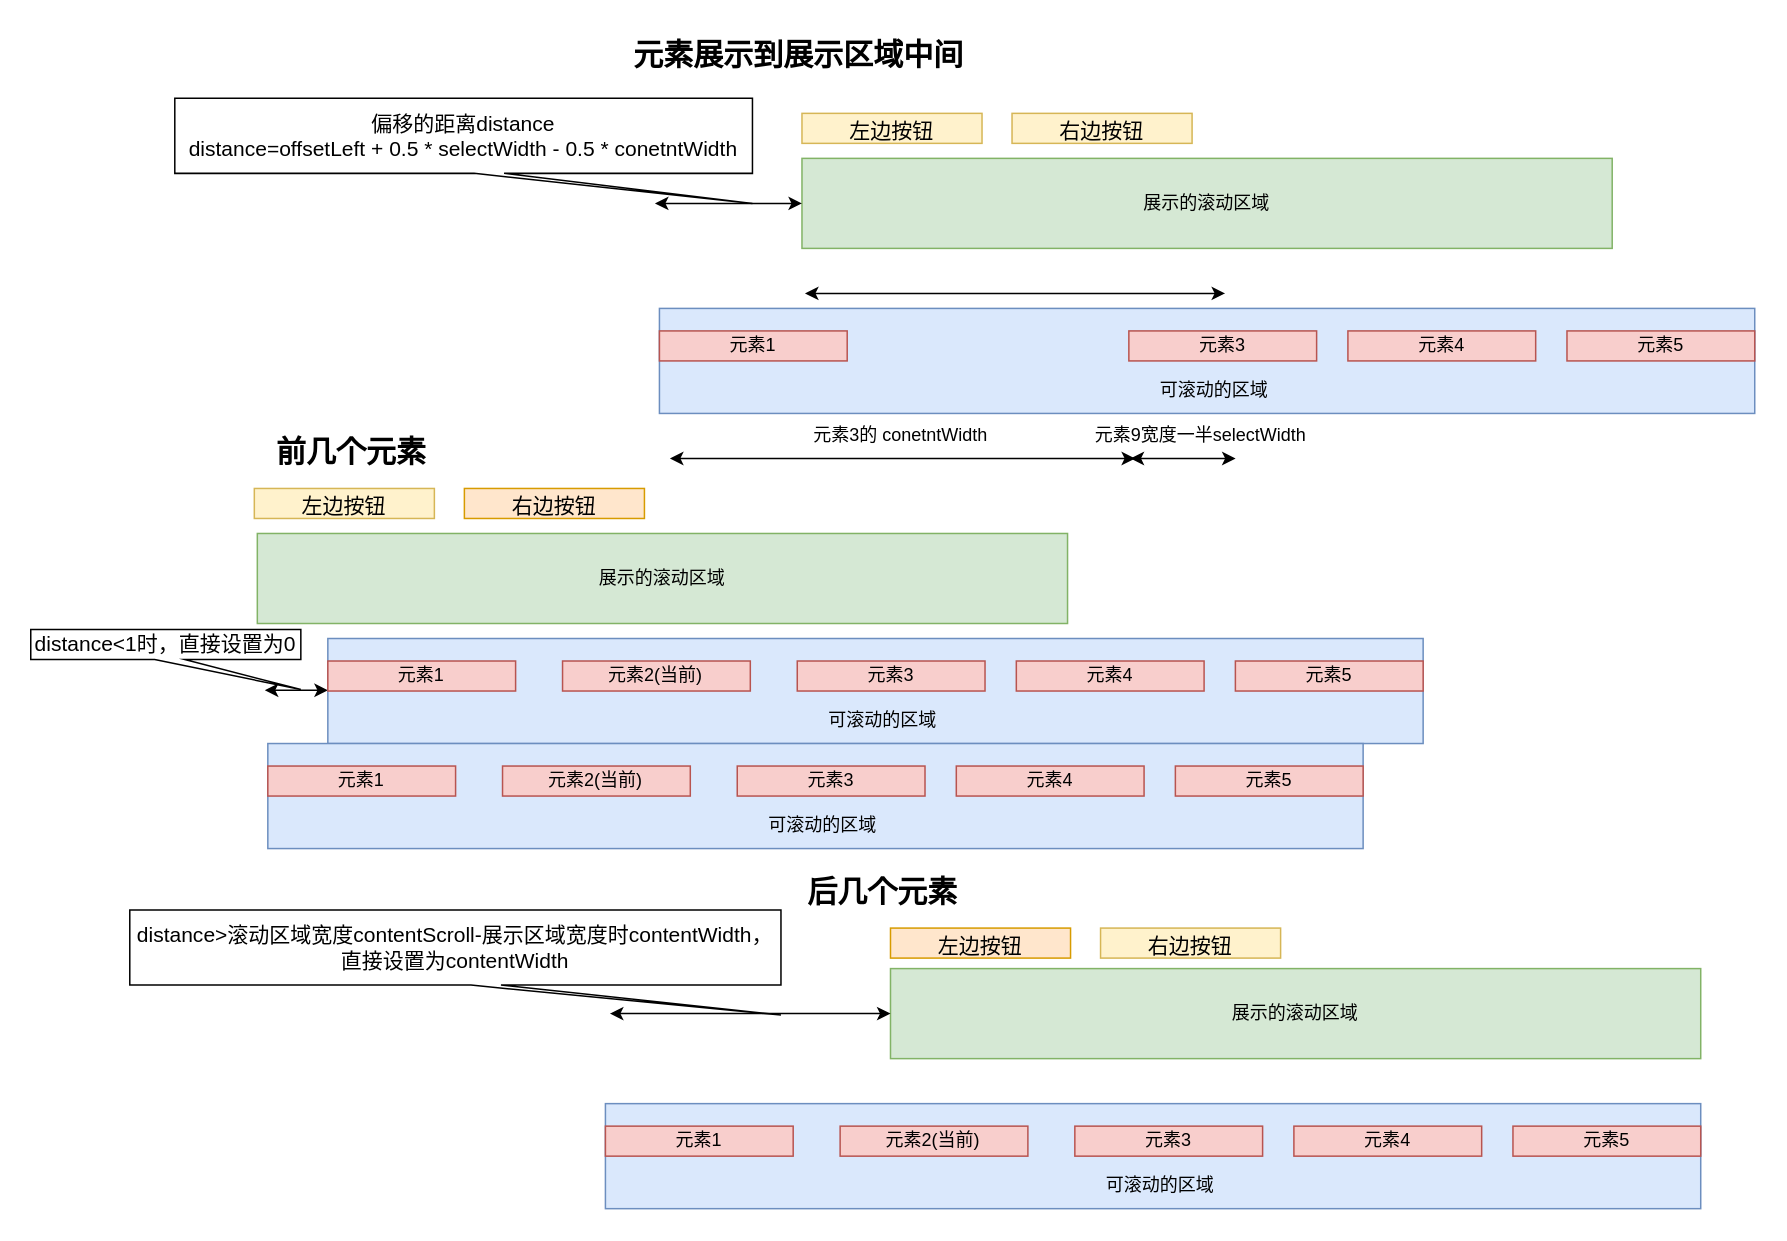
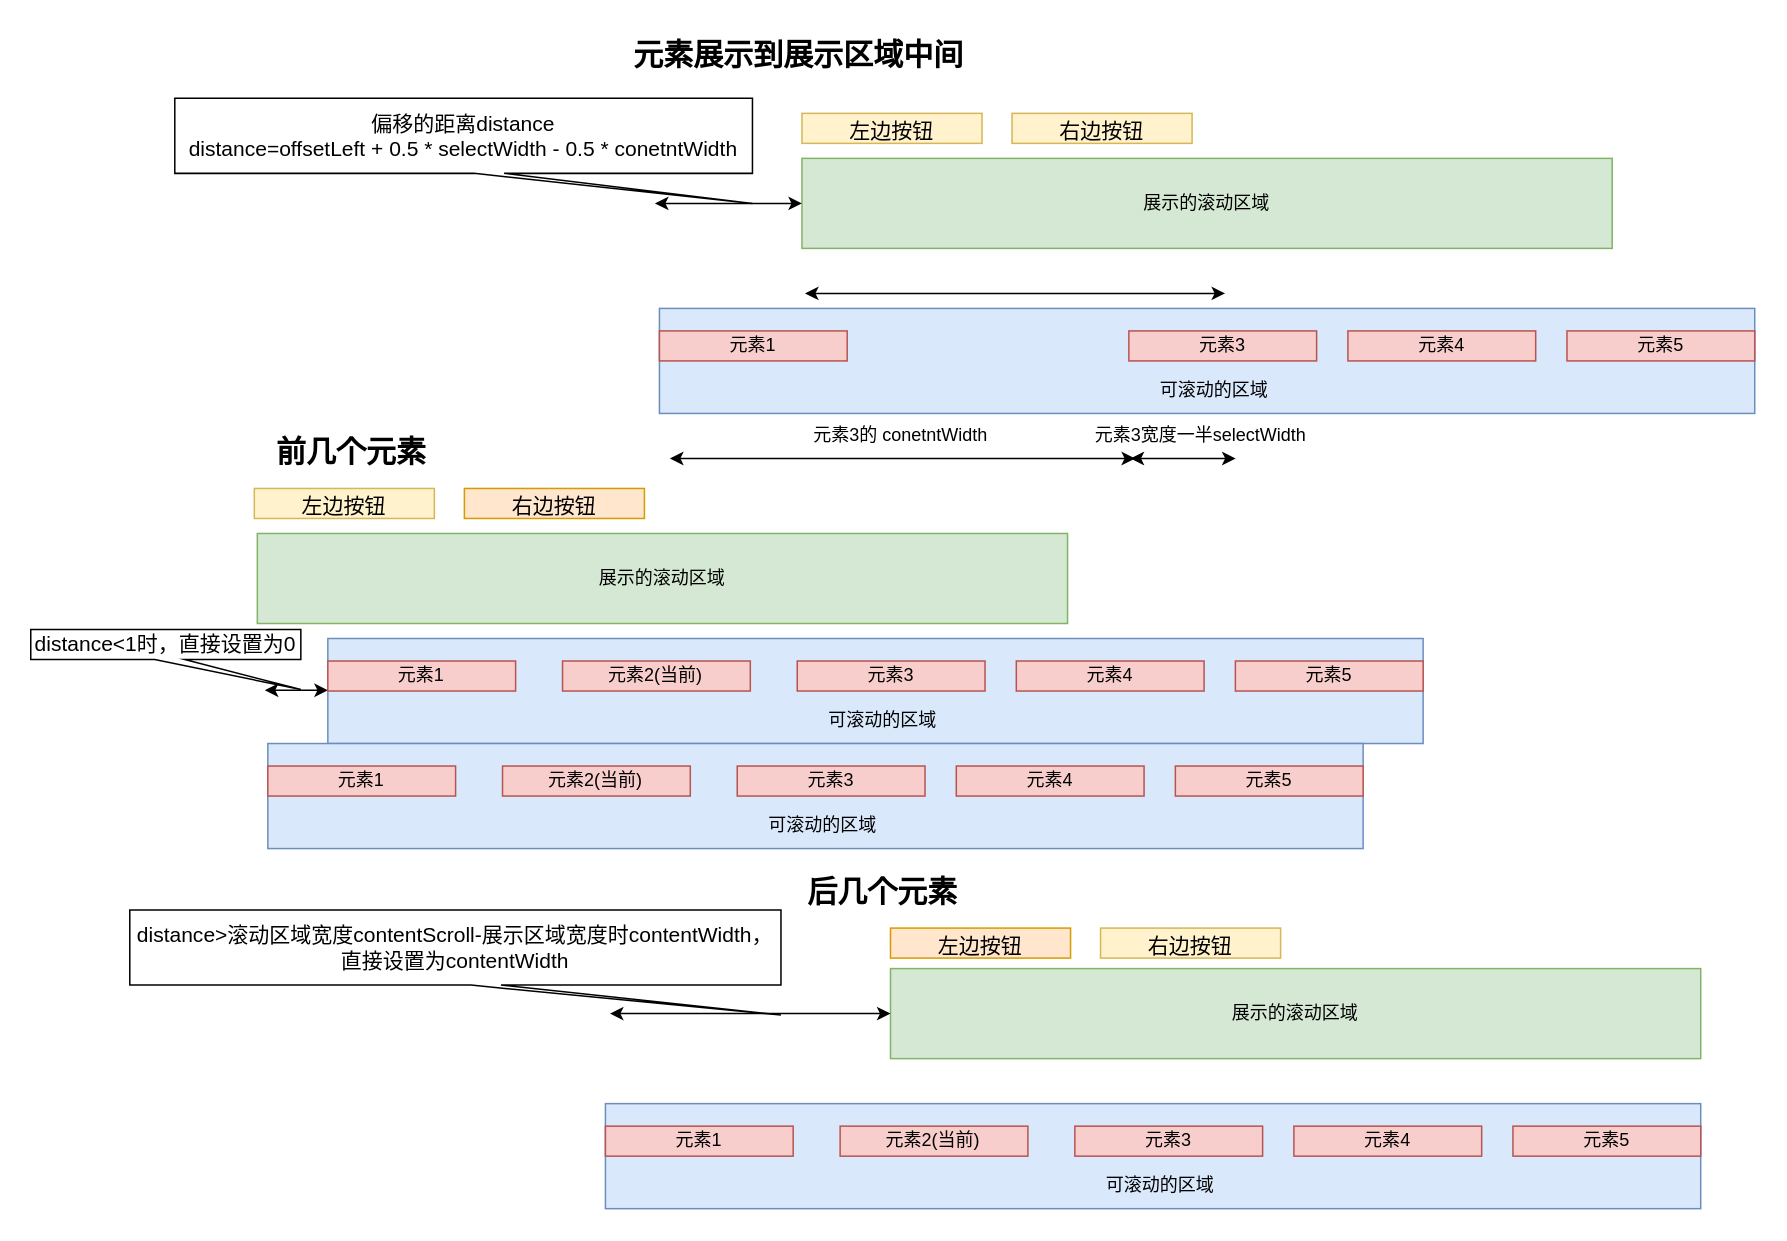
  <mxCell id="0" />
  <mxCell id="1" parent="0" />
  <mxCell id="2" value="展示的滚动区域" style="rounded=0;whiteSpace=wrap;html=1;fillColor=#d5e8d4;strokeColor=#82b366;" parent="1" vertex="1"><mxGeometry x="534" y="105" width="540" height="60" as="geometry" /></mxCell>
  <mxCell id="3" value="" style="group" parent="1" vertex="1" connectable="0"><mxGeometry x="439" y="205" width="730" height="70" as="geometry" /></mxCell>
  <mxCell id="4" value="" style="rounded=0;whiteSpace=wrap;html=1;fillColor=#dae8fc;strokeColor=#6c8ebf;container=1;" parent="3" vertex="1"><mxGeometry width="730" height="70" as="geometry" /></mxCell>
  <mxCell id="5" value="元素1" style="rounded=0;whiteSpace=wrap;html=1;fillColor=#f8cecc;strokeColor=#b85450;" parent="3" vertex="1"><mxGeometry y="15" width="125.143" height="20" as="geometry" /></mxCell>
  <mxCell id="6" value="元素3" style="rounded=0;whiteSpace=wrap;html=1;fillColor=#f8cecc;strokeColor=#b85450;" parent="3" vertex="1"><mxGeometry x="312.857" y="15" width="125.143" height="20" as="geometry" /></mxCell>
  <mxCell id="7" value="元素4" style="rounded=0;whiteSpace=wrap;html=1;fillColor=#f8cecc;strokeColor=#b85450;" parent="3" vertex="1"><mxGeometry x="458.857" y="15" width="125.143" height="20" as="geometry" /></mxCell>
  <mxCell id="8" value="元素5" style="rounded=0;whiteSpace=wrap;html=1;fillColor=#f8cecc;strokeColor=#b85450;" parent="3" vertex="1"><mxGeometry x="604.857" y="15" width="125.143" height="20" as="geometry" /></mxCell>
  <mxCell id="9" style="edgeStyle=none;html=1;fontSize=14;" parent="3" edge="1"><mxGeometry relative="1" as="geometry"><mxPoint x="388.125" y="70" as="sourcePoint" /><mxPoint x="388.125" y="70" as="targetPoint" /></mxGeometry></mxCell>
  <mxCell id="10" value="可滚动的区域" style="text;html=1;strokeColor=none;fillColor=none;align=center;verticalAlign=middle;whiteSpace=wrap;rounded=0;" parent="3" vertex="1"><mxGeometry x="323.286" y="40" width="93.857" height="30" as="geometry" /></mxCell>
  <mxCell id="11" value="&lt;b&gt;&lt;font style=&quot;font-size: 20px;&quot;&gt;元素展示到展示区域中间&lt;/font&gt;&lt;/b&gt;" style="text;html=1;strokeColor=none;fillColor=none;align=center;verticalAlign=middle;whiteSpace=wrap;rounded=0;" parent="1" vertex="1"><mxGeometry x="411" y="20" width="242" height="30" as="geometry" /></mxCell>
  <mxCell id="12" value="&lt;p style=&quot;line-height: 130%;&quot;&gt;&lt;font style=&quot;font-size: 14px;&quot;&gt;左边按钮&lt;/font&gt;&lt;/p&gt;" style="rounded=0;whiteSpace=wrap;html=1;fontSize=20;fillColor=#fff2cc;strokeColor=#d6b656;" parent="1" vertex="1"><mxGeometry x="534" y="75" width="120" height="20" as="geometry" /></mxCell>
  <mxCell id="13" value="&lt;p style=&quot;line-height: 130%;&quot;&gt;&lt;font style=&quot;font-size: 14px;&quot;&gt;右边按钮&lt;/font&gt;&lt;/p&gt;" style="rounded=0;whiteSpace=wrap;html=1;fontSize=20;fillColor=#fff2cc;strokeColor=#d6b656;" parent="1" vertex="1"><mxGeometry x="674" y="75" width="120" height="20" as="geometry" /></mxCell>
  <mxCell id="14" value="展示的滚动区域" style="rounded=0;whiteSpace=wrap;html=1;fillColor=#d5e8d4;strokeColor=#82b366;" parent="1" vertex="1"><mxGeometry x="171" y="355" width="540" height="60" as="geometry" /></mxCell>
  <mxCell id="15" value="&lt;b&gt;&lt;font style=&quot;font-size: 20px;&quot;&gt;前几个元素&lt;/font&gt;&lt;/b&gt;" style="text;html=1;strokeColor=none;fillColor=none;align=center;verticalAlign=middle;whiteSpace=wrap;rounded=0;" parent="1" vertex="1"><mxGeometry x="159" y="285" width="150" height="30" as="geometry" /></mxCell>
  <mxCell id="16" value="&lt;p style=&quot;line-height: 130%;&quot;&gt;&lt;font style=&quot;font-size: 14px;&quot;&gt;左边按钮&lt;/font&gt;&lt;/p&gt;" style="rounded=0;whiteSpace=wrap;html=1;fontSize=20;fillColor=#fff2cc;strokeColor=#d6b656;" parent="1" vertex="1"><mxGeometry x="169" y="325" width="120" height="20" as="geometry" /></mxCell>
  <mxCell id="17" value="&lt;p style=&quot;line-height: 130%;&quot;&gt;&lt;font style=&quot;font-size: 14px;&quot;&gt;右边按钮&lt;/font&gt;&lt;/p&gt;" style="rounded=0;whiteSpace=wrap;html=1;fontSize=20;fillColor=#ffe6cc;strokeColor=#d79b00;" parent="1" vertex="1"><mxGeometry x="309" y="325" width="120" height="20" as="geometry" /></mxCell>
  <mxCell id="18" value="" style="endArrow=classic;startArrow=classic;html=1;fontSize=14;entryX=0;entryY=1;entryDx=0;entryDy=0;" parent="1" edge="1"><mxGeometry width="50" height="50" relative="1" as="geometry"><mxPoint x="176" y="459.5" as="sourcePoint" /><mxPoint x="218" y="459.5" as="targetPoint" /><Array as="points" /></mxGeometry></mxCell>
  <mxCell id="19" value="展示的滚动区域" style="rounded=0;whiteSpace=wrap;html=1;fillColor=#d5e8d4;strokeColor=#82b366;" parent="1" vertex="1"><mxGeometry x="593" y="645" width="540" height="60" as="geometry" /></mxCell>
  <mxCell id="20" value="&lt;b&gt;&lt;font style=&quot;font-size: 20px;&quot;&gt;后几个元素&lt;/font&gt;&lt;/b&gt;" style="text;html=1;strokeColor=none;fillColor=none;align=center;verticalAlign=middle;whiteSpace=wrap;rounded=0;" parent="1" vertex="1"><mxGeometry x="513" y="578" width="150" height="30" as="geometry" /></mxCell>
  <mxCell id="21" value="&lt;p style=&quot;line-height: 130%;&quot;&gt;&lt;font style=&quot;font-size: 14px;&quot;&gt;左边按钮&lt;/font&gt;&lt;/p&gt;" style="rounded=0;whiteSpace=wrap;html=1;fontSize=20;fillColor=#ffe6cc;strokeColor=#d79b00;" parent="1" vertex="1"><mxGeometry x="593" y="618" width="120" height="20" as="geometry" /></mxCell>
  <mxCell id="22" value="&lt;p style=&quot;line-height: 130%;&quot;&gt;&lt;font style=&quot;font-size: 14px;&quot;&gt;右边按钮&lt;/font&gt;&lt;/p&gt;" style="rounded=0;whiteSpace=wrap;html=1;fontSize=20;fillColor=#fff2cc;strokeColor=#d6b656;" parent="1" vertex="1"><mxGeometry x="733" y="618" width="120" height="20" as="geometry" /></mxCell>
  <mxCell id="23" value="" style="endArrow=classic;startArrow=classic;html=1;fontSize=14;entryX=0;entryY=0.5;entryDx=0;entryDy=0;" parent="1" target="19" edge="1"><mxGeometry width="50" height="50" relative="1" as="geometry"><mxPoint x="406" y="675" as="sourcePoint" /><mxPoint x="533" y="648" as="targetPoint" /></mxGeometry></mxCell>
  <mxCell id="24" value="distance&amp;gt;滚动区域宽度contentScroll-展示区域宽度时contentWidth，直接设置为contentWidth" style="shape=callout;whiteSpace=wrap;html=1;perimeter=calloutPerimeter;fontSize=14;direction=east;flipV=0;flipH=1;size=20;position=0.43;position2=0;base=20;" parent="1" vertex="1"><mxGeometry x="86" y="606" width="434" height="70" as="geometry" /></mxCell>
  <mxCell id="25" value="distance&amp;lt;1时，直接设置为0" style="shape=callout;whiteSpace=wrap;html=1;perimeter=calloutPerimeter;fontSize=14;direction=east;flipV=0;flipH=1;size=20;position=0.43;position2=0;base=20;" parent="1" vertex="1"><mxGeometry x="20" y="419" width="180" height="40" as="geometry" /></mxCell>
  <mxCell id="26" value="" style="group" parent="1" vertex="1" connectable="0"><mxGeometry x="218" y="425" width="730" height="70" as="geometry" /></mxCell>
  <mxCell id="27" value="" style="rounded=0;whiteSpace=wrap;html=1;fillColor=#dae8fc;strokeColor=#6c8ebf;container=1;" parent="26" vertex="1"><mxGeometry width="730" height="70" as="geometry" /></mxCell>
  <mxCell id="28" value="元素1" style="rounded=0;whiteSpace=wrap;html=1;fillColor=#f8cecc;strokeColor=#b85450;" parent="26" vertex="1"><mxGeometry y="15" width="125.143" height="20" as="geometry" /></mxCell>
  <mxCell id="29" value="元素3" style="rounded=0;whiteSpace=wrap;html=1;fillColor=#f8cecc;strokeColor=#b85450;" parent="26" vertex="1"><mxGeometry x="312.857" y="15" width="125.143" height="20" as="geometry" /></mxCell>
  <mxCell id="30" value="元素2(当前)" style="rounded=0;whiteSpace=wrap;html=1;fillColor=#f8cecc;strokeColor=#b85450;" parent="26" vertex="1"><mxGeometry x="156.429" y="15" width="125.143" height="20" as="geometry" /></mxCell>
  <mxCell id="31" value="元素4" style="rounded=0;whiteSpace=wrap;html=1;fillColor=#f8cecc;strokeColor=#b85450;" parent="26" vertex="1"><mxGeometry x="458.857" y="15" width="125.143" height="20" as="geometry" /></mxCell>
  <mxCell id="32" value="元素5" style="rounded=0;whiteSpace=wrap;html=1;fillColor=#f8cecc;strokeColor=#b85450;" parent="26" vertex="1"><mxGeometry x="604.857" y="15" width="125.143" height="20" as="geometry" /></mxCell>
  <mxCell id="33" style="edgeStyle=none;html=1;fontSize=14;" parent="26" source="34" target="27" edge="1"><mxGeometry relative="1" as="geometry" /></mxCell>
  <mxCell id="34" value="可滚动的区域" style="text;html=1;strokeColor=none;fillColor=none;align=center;verticalAlign=middle;whiteSpace=wrap;rounded=0;" parent="26" vertex="1"><mxGeometry x="323.286" y="40" width="93.857" height="30" as="geometry" /></mxCell>
  <mxCell id="35" value="" style="group" parent="26" vertex="1" connectable="0"><mxGeometry x="-40" y="70" width="730" height="70" as="geometry" /></mxCell>
  <mxCell id="36" value="" style="rounded=0;whiteSpace=wrap;html=1;fillColor=#dae8fc;strokeColor=#6c8ebf;container=1;" parent="35" vertex="1"><mxGeometry width="730" height="70" as="geometry" /></mxCell>
  <mxCell id="37" value="元素1" style="rounded=0;whiteSpace=wrap;html=1;fillColor=#f8cecc;strokeColor=#b85450;" parent="35" vertex="1"><mxGeometry y="15" width="125.143" height="20" as="geometry" /></mxCell>
  <mxCell id="38" value="元素3" style="rounded=0;whiteSpace=wrap;html=1;fillColor=#f8cecc;strokeColor=#b85450;" parent="35" vertex="1"><mxGeometry x="312.857" y="15" width="125.143" height="20" as="geometry" /></mxCell>
  <mxCell id="39" value="元素2(当前)" style="rounded=0;whiteSpace=wrap;html=1;fillColor=#f8cecc;strokeColor=#b85450;" parent="35" vertex="1"><mxGeometry x="156.429" y="15" width="125.143" height="20" as="geometry" /></mxCell>
  <mxCell id="40" value="元素4" style="rounded=0;whiteSpace=wrap;html=1;fillColor=#f8cecc;strokeColor=#b85450;" parent="35" vertex="1"><mxGeometry x="458.857" y="15" width="125.143" height="20" as="geometry" /></mxCell>
  <mxCell id="41" value="元素5" style="rounded=0;whiteSpace=wrap;html=1;fillColor=#f8cecc;strokeColor=#b85450;" parent="35" vertex="1"><mxGeometry x="604.857" y="15" width="125.143" height="20" as="geometry" /></mxCell>
  <mxCell id="42" style="edgeStyle=none;html=1;fontSize=14;" parent="35" source="43" target="36" edge="1"><mxGeometry relative="1" as="geometry" /></mxCell>
  <mxCell id="43" value="可滚动的区域" style="text;html=1;strokeColor=none;fillColor=none;align=center;verticalAlign=middle;whiteSpace=wrap;rounded=0;" parent="35" vertex="1"><mxGeometry x="323.286" y="40" width="93.857" height="30" as="geometry" /></mxCell>
  <mxCell id="44" value="" style="endArrow=classic;startArrow=classic;html=1;entryX=0;entryY=0.5;entryDx=0;entryDy=0;" parent="1" target="2" edge="1"><mxGeometry width="50" height="50" relative="1" as="geometry"><mxPoint x="436" y="135" as="sourcePoint" /><mxPoint x="496" y="105" as="targetPoint" /></mxGeometry></mxCell>
  <mxCell id="45" value="偏移的距离distance&lt;br&gt;distance=offsetLeft + 0.5 * selectWidth - 0.5 * conetntWidth" style="shape=callout;whiteSpace=wrap;html=1;perimeter=calloutPerimeter;fontSize=14;direction=east;flipV=0;flipH=1;size=20;position=0.43;position2=0;base=20;" parent="1" vertex="1"><mxGeometry x="116" y="65" width="385" height="70" as="geometry" /></mxCell>
  <mxCell id="46" value="" style="endArrow=classic;startArrow=classic;html=1;" parent="1" edge="1"><mxGeometry width="50" height="50" relative="1" as="geometry"><mxPoint x="446" y="305" as="sourcePoint" /><mxPoint x="756" y="305" as="targetPoint" /></mxGeometry></mxCell>
  <mxCell id="47" value="" style="endArrow=classic;startArrow=classic;html=1;" parent="1" edge="1"><mxGeometry width="50" height="50" relative="1" as="geometry"><mxPoint x="753" y="305" as="sourcePoint" /><mxPoint x="823" y="305" as="targetPoint" /></mxGeometry></mxCell>
  <mxCell id="48" value="元素3的 conetntWidth" style="text;html=1;strokeColor=none;fillColor=none;align=center;verticalAlign=middle;whiteSpace=wrap;rounded=0;" parent="1" vertex="1"><mxGeometry x="520" y="275" width="160" height="30" as="geometry" /></mxCell>
- <mxCell id="49" value="元素9宽度一半selectWidth" style="text;html=1;strokeColor=none;fillColor=none;align=center;verticalAlign=middle;whiteSpace=wrap;rounded=0;" parent="1" vertex="1"><mxGeometry x="710" y="275" width="180" height="30" as="geometry" /></mxCell>
+ <mxCell id="49" value="元素3宽度一半selectWidth" style="text;html=1;strokeColor=none;fillColor=none;align=center;verticalAlign=middle;whiteSpace=wrap;rounded=0;" parent="1" vertex="1"><mxGeometry x="710" y="275" width="180" height="30" as="geometry" /></mxCell>
  <mxCell id="50" value="" style="endArrow=classic;startArrow=classic;html=1;" parent="1" edge="1"><mxGeometry width="50" height="50" relative="1" as="geometry"><mxPoint x="536" y="195" as="sourcePoint" /><mxPoint x="816" y="195" as="targetPoint" /></mxGeometry></mxCell>
  <mxCell id="51" value="" style="group" parent="1" vertex="1" connectable="0"><mxGeometry x="403" y="735" width="730" height="70" as="geometry" /></mxCell>
  <mxCell id="52" value="" style="rounded=0;whiteSpace=wrap;html=1;fillColor=#dae8fc;strokeColor=#6c8ebf;container=1;" parent="51" vertex="1"><mxGeometry width="730" height="70" as="geometry" /></mxCell>
  <mxCell id="53" value="元素1" style="rounded=0;whiteSpace=wrap;html=1;fillColor=#f8cecc;strokeColor=#b85450;" parent="51" vertex="1"><mxGeometry y="15" width="125.143" height="20" as="geometry" /></mxCell>
  <mxCell id="54" value="元素3" style="rounded=0;whiteSpace=wrap;html=1;fillColor=#f8cecc;strokeColor=#b85450;" parent="51" vertex="1"><mxGeometry x="312.857" y="15" width="125.143" height="20" as="geometry" /></mxCell>
  <mxCell id="55" value="元素2(当前)" style="rounded=0;whiteSpace=wrap;html=1;fillColor=#f8cecc;strokeColor=#b85450;" parent="51" vertex="1"><mxGeometry x="156.429" y="15" width="125.143" height="20" as="geometry" /></mxCell>
  <mxCell id="56" value="元素4" style="rounded=0;whiteSpace=wrap;html=1;fillColor=#f8cecc;strokeColor=#b85450;" parent="51" vertex="1"><mxGeometry x="458.857" y="15" width="125.143" height="20" as="geometry" /></mxCell>
  <mxCell id="57" value="元素5" style="rounded=0;whiteSpace=wrap;html=1;fillColor=#f8cecc;strokeColor=#b85450;" parent="51" vertex="1"><mxGeometry x="604.857" y="15" width="125.143" height="20" as="geometry" /></mxCell>
  <mxCell id="58" style="edgeStyle=none;html=1;fontSize=14;" parent="51" source="59" target="52" edge="1"><mxGeometry relative="1" as="geometry" /></mxCell>
  <mxCell id="59" value="可滚动的区域" style="text;html=1;strokeColor=none;fillColor=none;align=center;verticalAlign=middle;whiteSpace=wrap;rounded=0;" parent="51" vertex="1"><mxGeometry x="323.286" y="40" width="93.857" height="30" as="geometry" /></mxCell>
